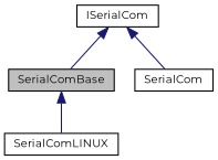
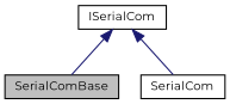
  digraph {
    fontname=Montserrat
    node [color=black fillcolor=white fontname=Montserrat fontsize=10 shape=record style=filled]
    edge [color=midnightblue dir=back fontname=Montserrat fontsize=10 labelfontname=Helvetica labelfontsize=10 style=solid]
    n1 [fillcolor=grey75 fontcolor=black height=0.2 label=SerialComBase width=0.4]
-   n2 [height=0.2 label=SerialComLINUX width=0.4]
    n3 [height=0.2 label=ISerialCom width=0.4]
    n4 [height=0.2 label=SerialCom width=0.4]
-   n1 -> n2
    n3 -> n1
    n3 -> n4
  }
